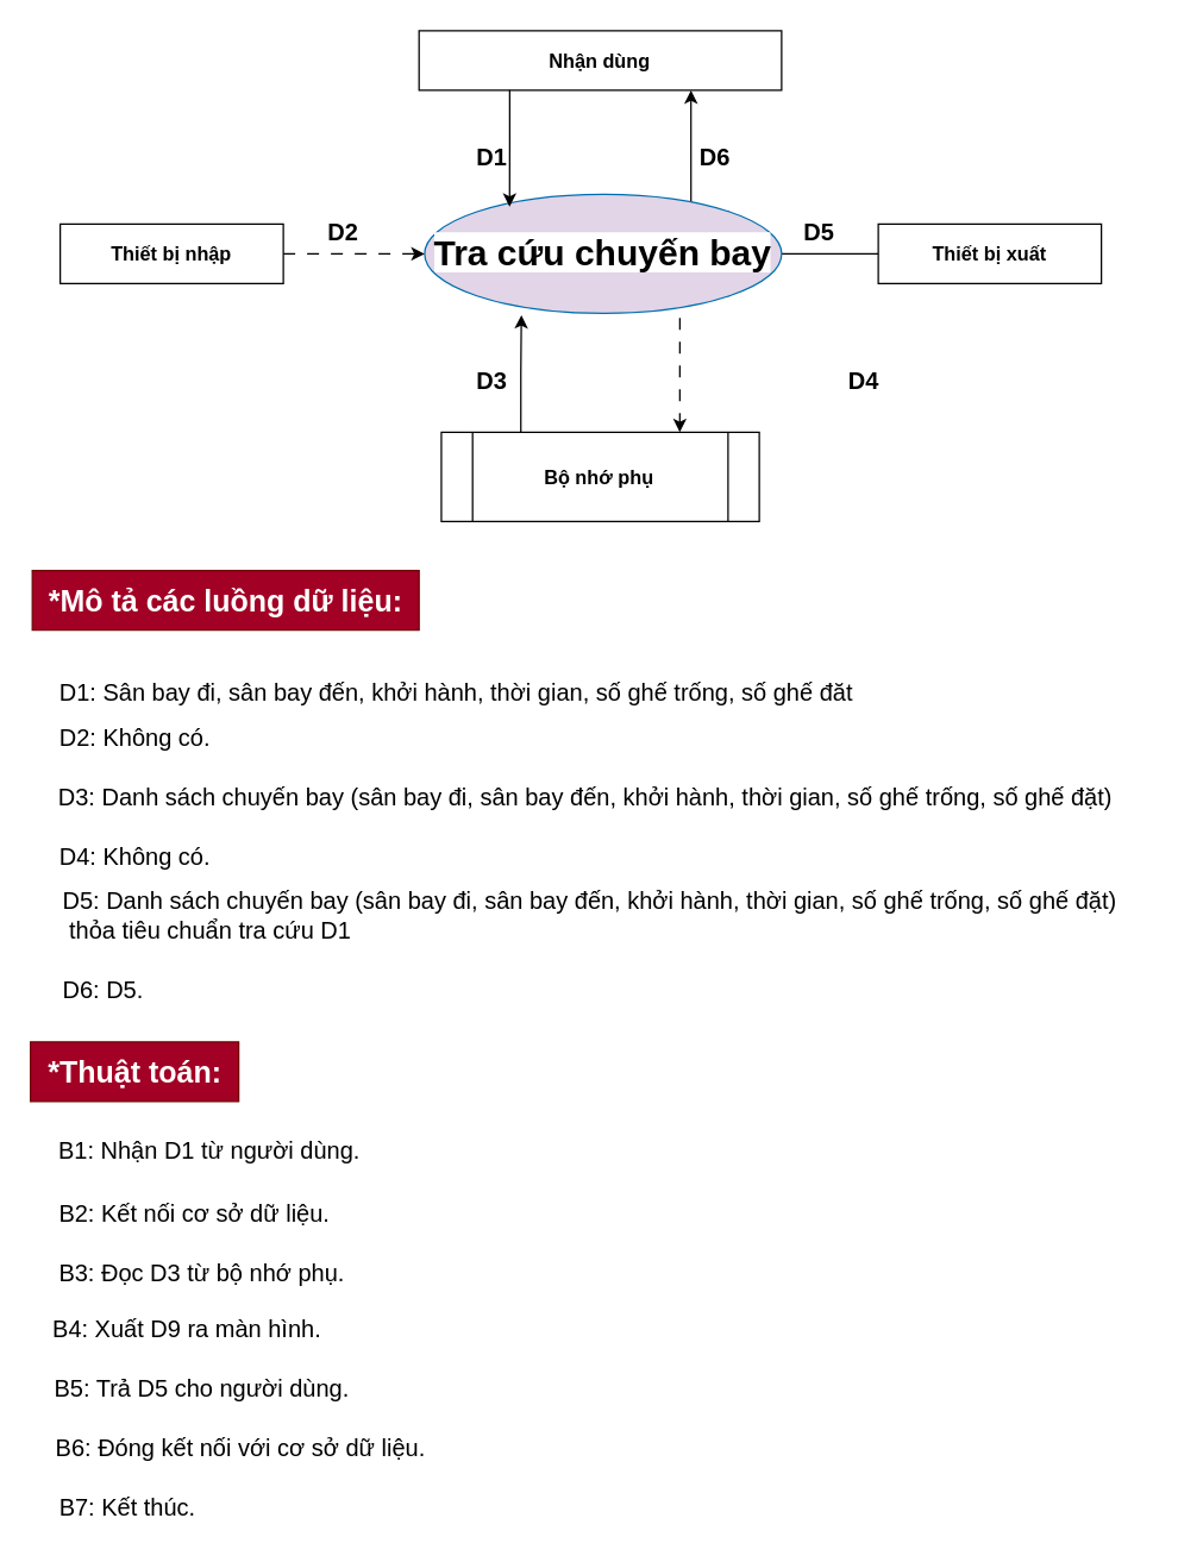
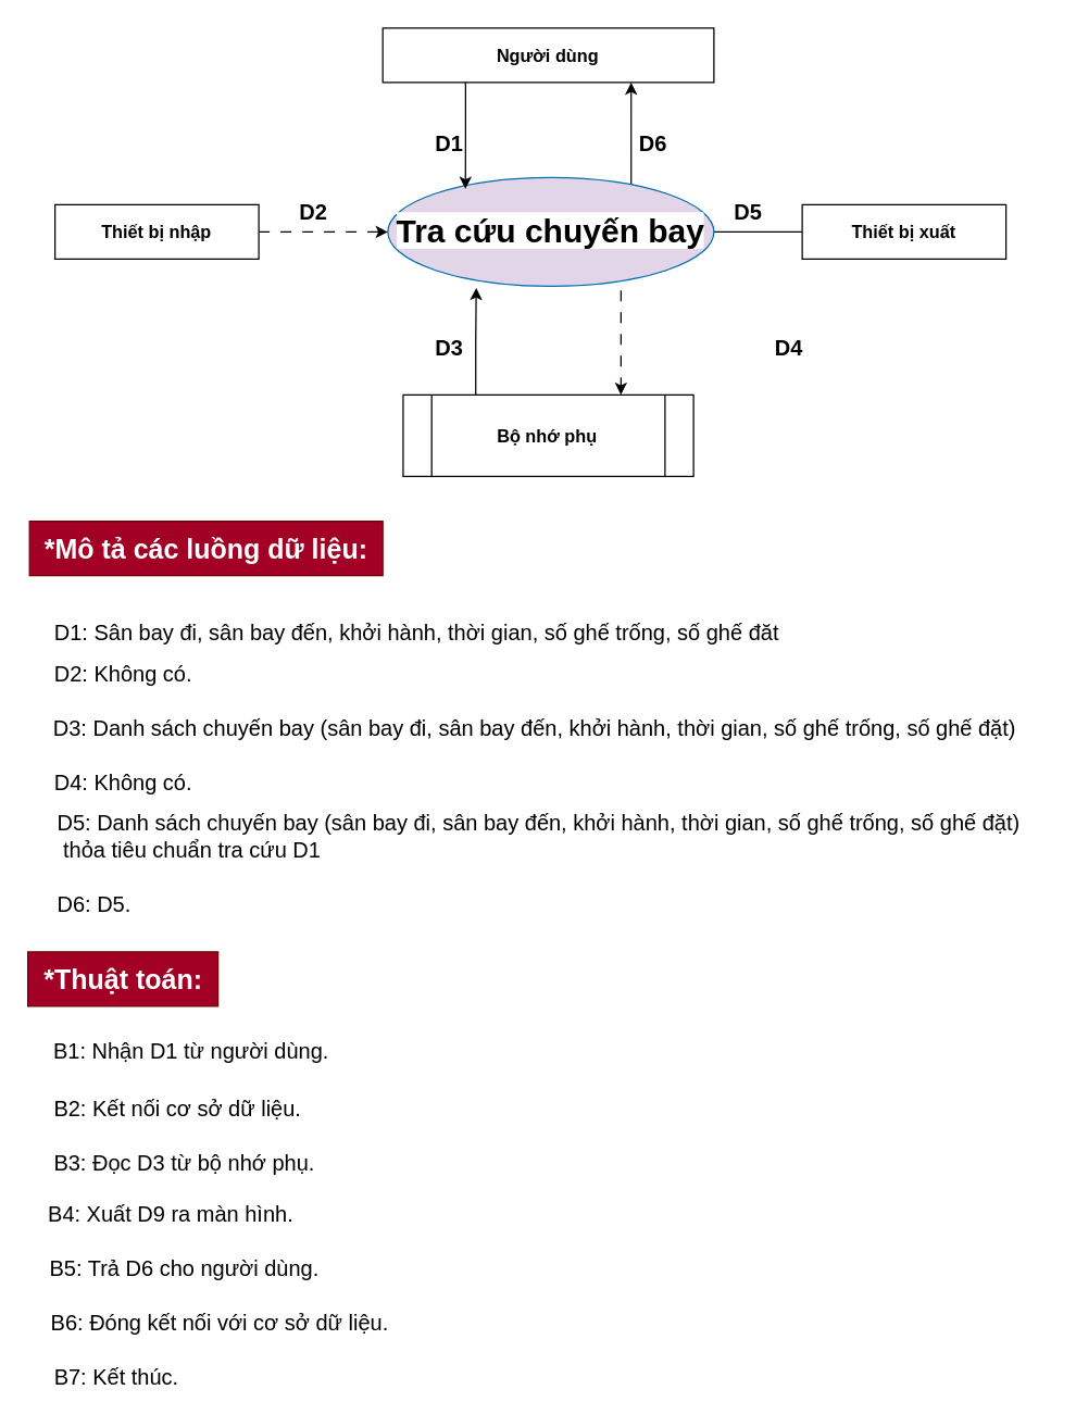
  <mxCell id="0" />
  <mxCell id="1" parent="0" />
- <mxCell id="2" value="&lt;b&gt;&lt;font style=&quot;font-size: 13px;&quot;&gt;Nhận dùng&lt;/font&gt;&lt;/b&gt;" style="rounded=0;whiteSpace=wrap;html=1;" parent="1" vertex="1"><mxGeometry x="281.25" y="20" width="243.75" height="40" as="geometry" /></mxCell>
+ <mxCell id="2" value="&lt;b&gt;&lt;font style=&quot;font-size: 13px;&quot;&gt;Người dùng&lt;/font&gt;&lt;/b&gt;" style="rounded=0;whiteSpace=wrap;html=1;" parent="1" vertex="1"><mxGeometry x="281.25" y="20" width="243.75" height="40" as="geometry" /></mxCell>
  <mxCell id="3" style="edgeStyle=orthogonalEdgeStyle;rounded=0;orthogonalLoop=1;jettySize=auto;html=1;exitX=1;exitY=0;exitDx=0;exitDy=0;entryX=0.75;entryY=1;entryDx=0;entryDy=0;" parent="1" source="6" target="2" edge="1"><mxGeometry relative="1" as="geometry"><Array as="points"><mxPoint x="464" y="142" /></Array></mxGeometry></mxCell>
  <mxCell id="4" style="edgeStyle=orthogonalEdgeStyle;rounded=0;orthogonalLoop=1;jettySize=auto;html=1;exitX=1;exitY=1;exitDx=0;exitDy=0;entryX=0.75;entryY=0;entryDx=0;entryDy=0;dashed=1;dashPattern=8 8;" parent="1" source="6" target="10" edge="1"><mxGeometry relative="1" as="geometry"><Array as="points"><mxPoint x="457" y="198" /></Array></mxGeometry></mxCell>
  <mxCell id="5" style="edgeStyle=orthogonalEdgeStyle;rounded=0;orthogonalLoop=1;jettySize=auto;html=1;exitX=1;exitY=0.5;exitDx=0;exitDy=0;entryX=0;entryY=0.5;entryDx=0;entryDy=0;endArrow=none;" parent="1" source="6" target="9" edge="1"><mxGeometry relative="1" as="geometry" /></mxCell>
  <mxCell id="6" value="&lt;font color=&quot;#000000&quot; size=&quot;1&quot; style=&quot;&quot;&gt;&lt;b style=&quot;font-size: 24px; background-color: rgb(255, 255, 255);&quot;&gt;Tra cứu chuyến bay&lt;/b&gt;&lt;/font&gt;" style="ellipse;whiteSpace=wrap;html=1;fillColor=#e1d5e7;strokeColor=#006EAF;fontColor=#ffffff;" parent="1" vertex="1"><mxGeometry x="285" y="130" width="240" height="80" as="geometry" /></mxCell>
  <mxCell id="7" style="edgeStyle=orthogonalEdgeStyle;rounded=0;orthogonalLoop=1;jettySize=auto;html=1;exitX=1;exitY=0.5;exitDx=0;exitDy=0;entryX=0;entryY=0.5;entryDx=0;entryDy=0;dashed=1;dashPattern=8 8;" parent="1" source="8" target="6" edge="1"><mxGeometry relative="1" as="geometry" /></mxCell>
  <mxCell id="8" value="&lt;b&gt;&lt;font style=&quot;font-size: 13px;&quot;&gt;Thiết bị nhập&lt;/font&gt;&lt;/b&gt;" style="rounded=0;whiteSpace=wrap;html=1;" parent="1" vertex="1"><mxGeometry x="40" y="150" width="150" height="40" as="geometry" /></mxCell>
  <mxCell id="9" value="&lt;b&gt;&lt;font style=&quot;font-size: 13px;&quot;&gt;Thiết bị xuất&lt;/font&gt;&lt;/b&gt;" style="rounded=0;whiteSpace=wrap;html=1;" parent="1" vertex="1"><mxGeometry x="590" y="150" width="150" height="40" as="geometry" /></mxCell>
  <mxCell id="10" value="&lt;b&gt;&lt;font style=&quot;font-size: 13px;&quot;&gt;Bộ nhớ phụ&lt;/font&gt;&lt;/b&gt;" style="shape=process;whiteSpace=wrap;html=1;backgroundOutline=1;" parent="1" vertex="1"><mxGeometry x="296.25" y="290" width="213.75" height="60" as="geometry" /></mxCell>
  <mxCell id="11" style="edgeStyle=orthogonalEdgeStyle;rounded=0;orthogonalLoop=1;jettySize=auto;html=1;exitX=0.25;exitY=1;exitDx=0;exitDy=0;entryX=0.238;entryY=0.105;entryDx=0;entryDy=0;entryPerimeter=0;" parent="1" source="2" target="6" edge="1"><mxGeometry relative="1" as="geometry" /></mxCell>
  <mxCell id="12" style="edgeStyle=orthogonalEdgeStyle;rounded=0;orthogonalLoop=1;jettySize=auto;html=1;exitX=0.25;exitY=0;exitDx=0;exitDy=0;entryX=0.271;entryY=1.015;entryDx=0;entryDy=0;entryPerimeter=0;" parent="1" source="10" target="6" edge="1"><mxGeometry relative="1" as="geometry" /></mxCell>
  <mxCell id="13" value="&lt;b style=&quot;font-size: 16px;&quot;&gt;D1&lt;/b&gt;" style="text;html=1;align=center;verticalAlign=middle;resizable=0;points=[];autosize=1;strokeColor=none;fillColor=none;fontSize=16;" parent="1" vertex="1"><mxGeometry x="310" y="90" width="40" height="30" as="geometry" /></mxCell>
  <mxCell id="14" value="&lt;b&gt;&lt;font style=&quot;font-size: 16px;&quot;&gt;D6&lt;/font&gt;&lt;/b&gt;" style="text;html=1;align=center;verticalAlign=middle;resizable=0;points=[];autosize=1;strokeColor=none;fillColor=none;" parent="1" vertex="1"><mxGeometry x="460" y="90" width="40" height="30" as="geometry" /></mxCell>
  <mxCell id="15" value="&lt;b style=&quot;font-size: 16px;&quot;&gt;D2&lt;/b&gt;" style="text;html=1;align=center;verticalAlign=middle;resizable=0;points=[];autosize=1;strokeColor=none;fillColor=none;fontSize=16;" parent="1" vertex="1"><mxGeometry x="210" y="140" width="40" height="30" as="geometry" /></mxCell>
  <mxCell id="16" value="&lt;b style=&quot;font-size: 16px;&quot;&gt;D5&lt;/b&gt;" style="text;html=1;align=center;verticalAlign=middle;resizable=0;points=[];autosize=1;strokeColor=none;fillColor=none;fontSize=16;" parent="1" vertex="1"><mxGeometry x="530" y="140" width="40" height="30" as="geometry" /></mxCell>
  <mxCell id="17" value="&lt;b style=&quot;font-size: 16px;&quot;&gt;D3&lt;/b&gt;" style="text;html=1;align=center;verticalAlign=middle;resizable=0;points=[];autosize=1;strokeColor=none;fillColor=none;fontSize=16;" parent="1" vertex="1"><mxGeometry x="310" y="240" width="40" height="30" as="geometry" /></mxCell>
  <mxCell id="18" value="&lt;b style=&quot;font-size: 16px;&quot;&gt;D4&lt;/b&gt;" style="text;html=1;align=center;verticalAlign=middle;resizable=0;points=[];autosize=1;strokeColor=none;fillColor=none;fontSize=16;" parent="1" vertex="1"><mxGeometry x="560" y="240" width="40" height="30" as="geometry" /></mxCell>
  <mxCell id="19" value="&lt;font size=&quot;1&quot; style=&quot;&quot;&gt;&lt;b style=&quot;font-size: 20px;&quot;&gt;*Mô tả các luồng dữ liệu:&lt;/b&gt;&lt;/font&gt;" style="text;html=1;align=center;verticalAlign=middle;resizable=0;points=[];autosize=1;strokeColor=#6F0000;fillColor=#a20025;fontColor=#ffffff;" parent="1" vertex="1"><mxGeometry x="21.25" y="383" width="260" height="40" as="geometry" /></mxCell>
  <mxCell id="20" value="D1: Sân bay đi, sân bay đến, khởi hành, thời gian, số ghế trống, số ghế đăt" style="text;html=1;align=center;verticalAlign=middle;resizable=0;points=[];autosize=1;strokeColor=none;fillColor=none;fontSize=16;" parent="1" vertex="1"><mxGeometry x="26.25" y="450" width="560" height="30" as="geometry" /></mxCell>
  <mxCell id="21" value="D2: Không có." style="text;html=1;align=center;verticalAlign=middle;resizable=0;points=[];autosize=1;strokeColor=none;fillColor=none;fontSize=16;" parent="1" vertex="1"><mxGeometry x="30" y="480" width="120" height="30" as="geometry" /></mxCell>
  <mxCell id="22" value="D3: Danh sách chuyến bay (sân bay đi, sân bay đến, khởi hành, thời gian, số ghế trống, số ghế đặt)&amp;nbsp;" style="text;html=1;align=center;verticalAlign=middle;resizable=0;points=[];autosize=1;strokeColor=none;fillColor=none;fontSize=16;" parent="1" vertex="1"><mxGeometry x="25" y="520" width="740" height="30" as="geometry" /></mxCell>
  <mxCell id="23" value="D4: Không có." style="text;html=1;align=center;verticalAlign=middle;resizable=0;points=[];autosize=1;strokeColor=none;fillColor=none;fontSize=16;" parent="1" vertex="1"><mxGeometry x="30" y="560" width="120" height="30" as="geometry" /></mxCell>
  <mxCell id="24" value="D5: Danh sách chuyến bay (sân bay đi, sân bay đến, khởi hành, thời gian, số ghế trống, số ghế đặt)&lt;br&gt;&amp;nbsp;thỏa tiêu chuẩn tra cứu D1" style="text;html=1;align=left;verticalAlign=middle;resizable=0;points=[];autosize=1;strokeColor=none;fillColor=none;fontSize=16;" parent="1" vertex="1"><mxGeometry x="40" y="590" width="730" height="50" as="geometry" /></mxCell>
  <mxCell id="25" value="D6: D5." style="text;html=1;align=left;verticalAlign=middle;resizable=0;points=[];autosize=1;strokeColor=none;fillColor=none;fontSize=16;" parent="1" vertex="1"><mxGeometry x="40" y="650" width="80" height="30" as="geometry" /></mxCell>
  <mxCell id="26" value="&lt;font size=&quot;1&quot; style=&quot;&quot;&gt;&lt;b style=&quot;font-size: 20px;&quot;&gt;*Thuật toán:&lt;/b&gt;&lt;/font&gt;" style="text;html=1;align=center;verticalAlign=middle;resizable=0;points=[];autosize=1;strokeColor=#6F0000;fillColor=#a20025;fontColor=#ffffff;" parent="1" vertex="1"><mxGeometry x="20" y="700" width="140" height="40" as="geometry" /></mxCell>
  <mxCell id="27" value="&lt;font style=&quot;font-size: 16px;&quot;&gt;B1: Nhận D1 từ người dùng.&lt;/font&gt;" style="text;html=1;align=center;verticalAlign=middle;resizable=0;points=[];autosize=1;strokeColor=none;fillColor=none;" parent="1" vertex="1"><mxGeometry x="25" y="758" width="230" height="30" as="geometry" /></mxCell>
  <mxCell id="28" value="&lt;font style=&quot;font-size: 16px;&quot;&gt;B2: Kết nối cơ sở dữ liệu.&lt;/font&gt;" style="text;html=1;align=center;verticalAlign=middle;resizable=0;points=[];autosize=1;strokeColor=none;fillColor=none;" parent="1" vertex="1"><mxGeometry x="25" y="800" width="210" height="30" as="geometry" /></mxCell>
  <mxCell id="29" value="&lt;font style=&quot;font-size: 16px;&quot;&gt;B3: Đọc D3 từ bộ nhớ phụ.&lt;/font&gt;" style="text;html=1;align=center;verticalAlign=middle;resizable=0;points=[];autosize=1;strokeColor=none;fillColor=none;" parent="1" vertex="1"><mxGeometry x="25" y="840" width="220" height="30" as="geometry" /></mxCell>
  <mxCell id="30" value="&lt;font style=&quot;font-size: 16px;&quot;&gt;B4: Xuất D9 ra màn hình.&lt;/font&gt;" style="text;html=1;align=center;verticalAlign=middle;resizable=0;points=[];autosize=1;strokeColor=none;fillColor=none;" parent="1" vertex="1"><mxGeometry x="25" y="878" width="200" height="30" as="geometry" /></mxCell>
- <mxCell id="31" value="&lt;font style=&quot;font-size: 16px;&quot;&gt;B5: Trả D5 cho người dùng.&lt;/font&gt;" style="text;html=1;align=center;verticalAlign=middle;resizable=0;points=[];autosize=1;strokeColor=none;fillColor=none;" parent="1" vertex="1"><mxGeometry x="25" y="918" width="220" height="30" as="geometry" /></mxCell>
+ <mxCell id="31" value="&lt;font style=&quot;font-size: 16px;&quot;&gt;B5: Trả D6 cho người dùng.&lt;/font&gt;" style="text;html=1;align=center;verticalAlign=middle;resizable=0;points=[];autosize=1;strokeColor=none;fillColor=none;" parent="1" vertex="1"><mxGeometry x="25" y="918" width="220" height="30" as="geometry" /></mxCell>
  <mxCell id="32" value="&lt;font style=&quot;font-size: 16px;&quot;&gt;B6: Đóng kết nối với cơ sở dữ liệu.&lt;/font&gt;" style="text;html=1;align=center;verticalAlign=middle;resizable=0;points=[];autosize=1;strokeColor=none;fillColor=none;" parent="1" vertex="1"><mxGeometry x="26.25" y="958" width="270" height="30" as="geometry" /></mxCell>
  <mxCell id="33" value="&lt;font style=&quot;font-size: 16px;&quot;&gt;B7: Kết thúc.&lt;/font&gt;" style="text;html=1;align=center;verticalAlign=middle;resizable=0;points=[];autosize=1;strokeColor=none;fillColor=none;" parent="1" vertex="1"><mxGeometry x="25" y="998" width="120" height="30" as="geometry" /></mxCell>
